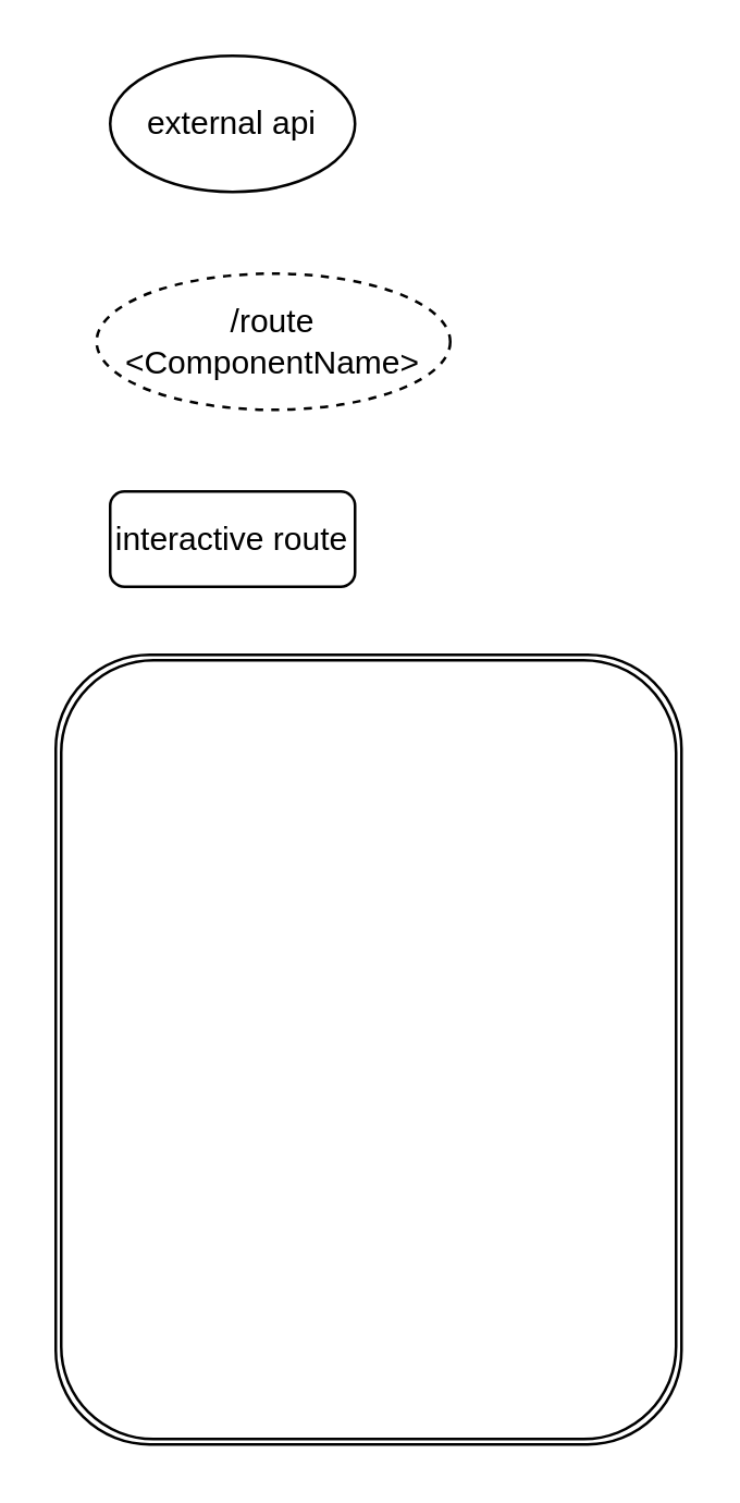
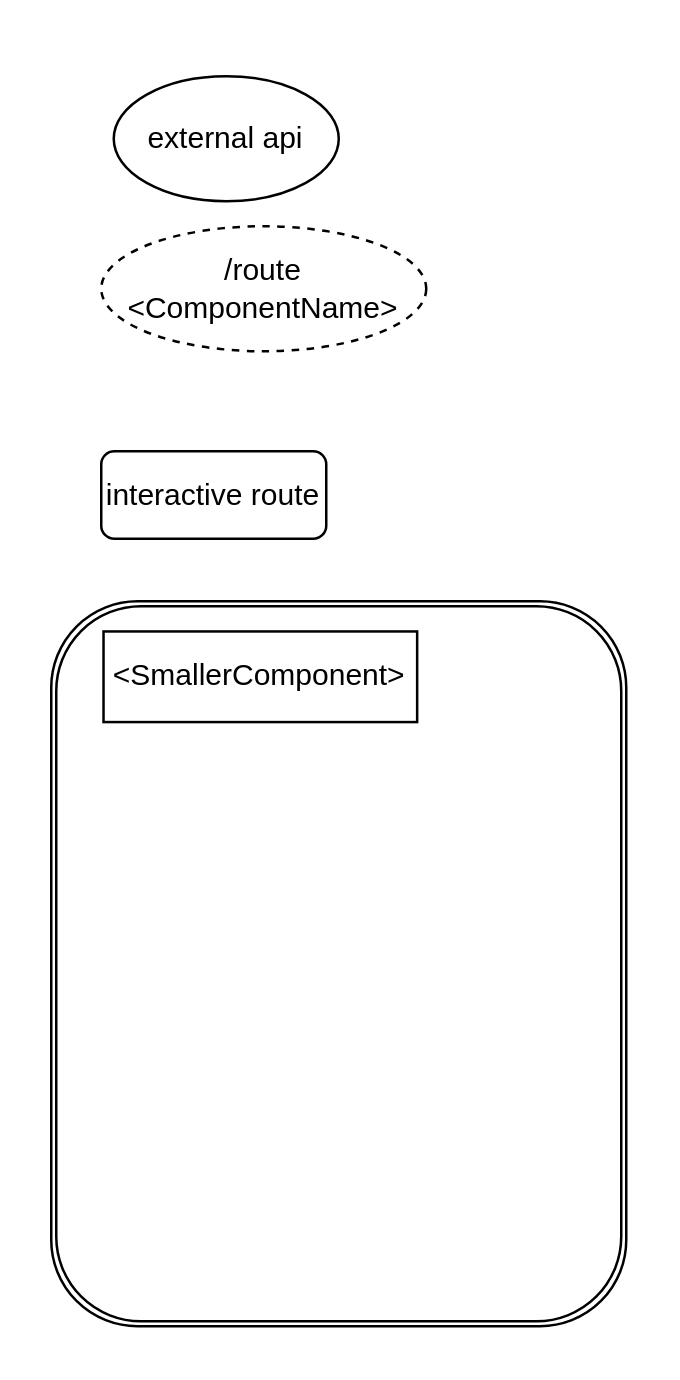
  <mxCell id="0" />
  <mxCell id="1" parent="0" />
- <mxCell id="2" value="/route&lt;br&gt;&amp;lt;ComponentName&amp;gt;" style="ellipse;whiteSpace=wrap;html=1;dashed=1;" parent="1" vertex="1"><mxGeometry x="35" y="100" width="130" height="50" as="geometry" /></mxCell>
+ <mxCell id="2" value="/route&lt;br&gt;&amp;lt;ComponentName&amp;gt;" style="ellipse;whiteSpace=wrap;html=1;dashed=1;" parent="1" vertex="1"><mxGeometry x="40" y="90" width="130" height="50" as="geometry" /></mxCell>
  <mxCell id="3" value="interactive route" style="rounded=1;whiteSpace=wrap;html=1;" parent="1" vertex="1"><mxGeometry x="40" y="180" width="90" height="35" as="geometry" /></mxCell>
- <mxCell id="4" value="external api" style="ellipse;whiteSpace=wrap;html=1;" parent="1" vertex="1"><mxGeometry x="40" y="20" width="90" height="50" as="geometry" /></mxCell>
+ <mxCell id="4" value="external api" style="ellipse;whiteSpace=wrap;html=1;" parent="1" vertex="1"><mxGeometry x="45" y="30" width="90" height="50" as="geometry" /></mxCell>
  <mxCell id="5" value="" style="group" parent="1" vertex="1" connectable="0"><mxGeometry x="20" y="240" width="230" height="290" as="geometry" /></mxCell>
  <mxCell id="6" value="" style="shape=ext;double=1;rounded=1;whiteSpace=wrap;html=1;" parent="5" vertex="1"><mxGeometry width="230" height="290" as="geometry" /></mxCell>
+ <mxCell id="7" value="&amp;lt;SmallerComponent&amp;gt;" style="rounded=0;whiteSpace=wrap;html=1;" parent="5" vertex="1"><mxGeometry x="20.909" y="12.083" width="125.455" height="36.25" as="geometry" /></mxCell>
